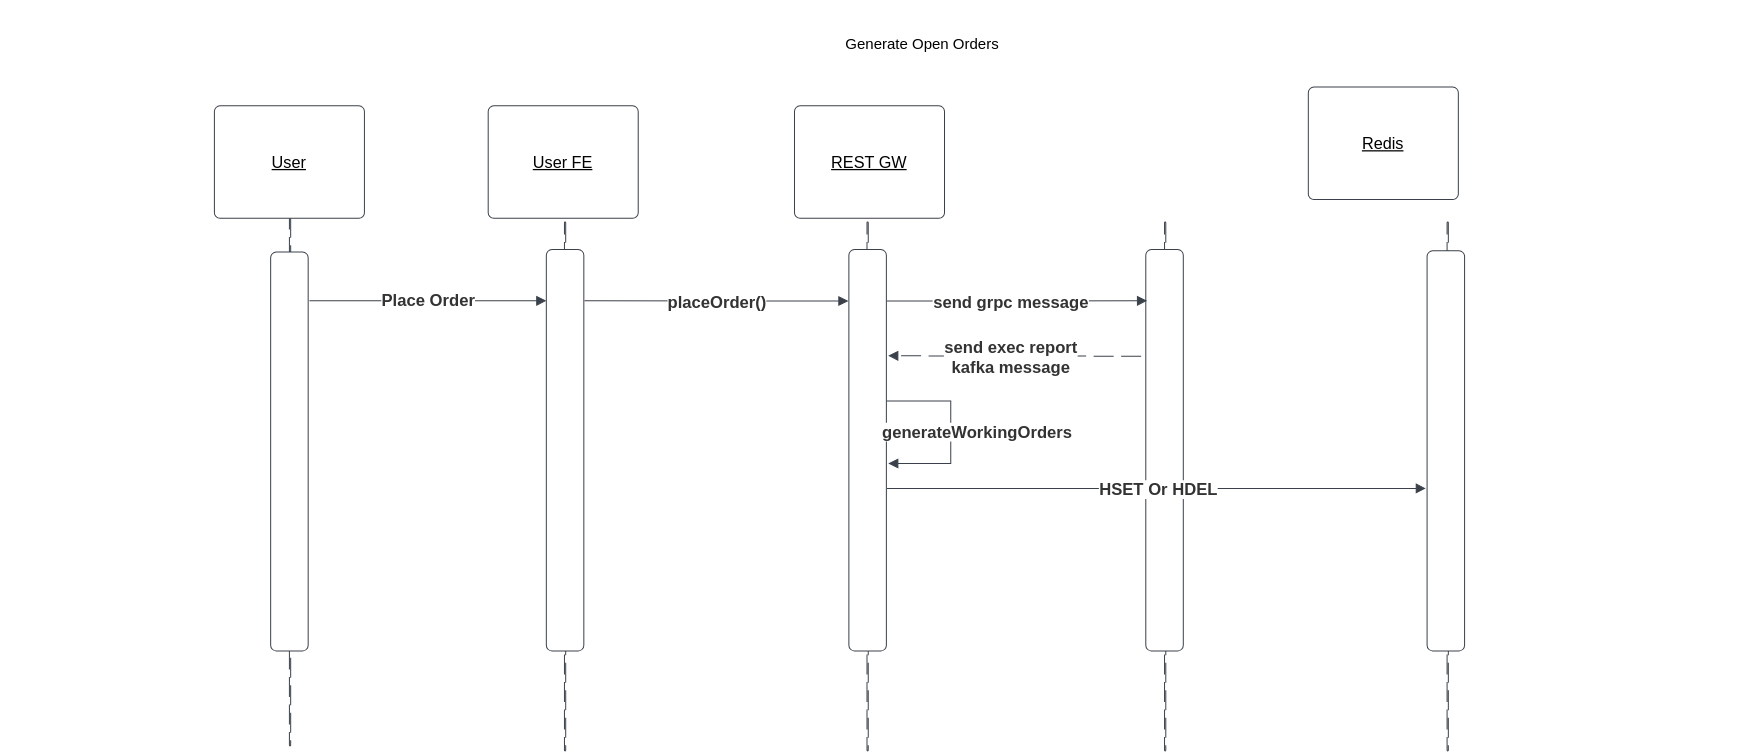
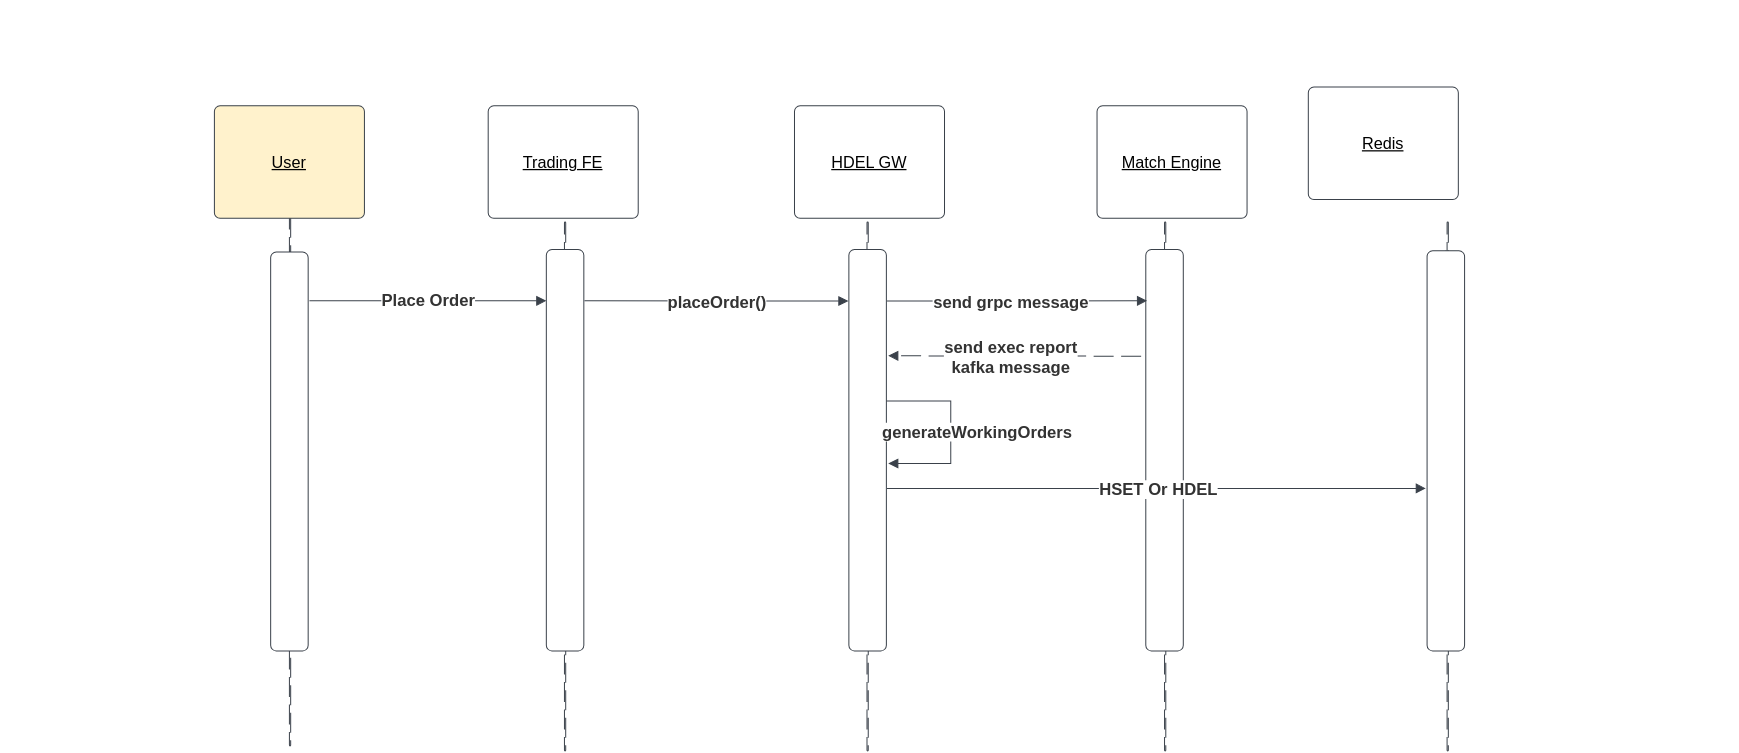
  <mxCell id="0" />
  <mxCell id="1" parent="0" />
  <mxCell id="2" value="" style="html=1;overflow=block;blockSpacing=1;whiteSpace=wrap;fontSize=13;spacing=0;strokeColor=#3a414a;strokeOpacity=100;rounded=1;absoluteArcSize=1;arcSize=9;rotation=-270;dashed=1;fixDash=1;dashPattern=16 6;strokeWidth=0.8;lucidId=M7NZHTTpDVXx;" vertex="1" parent="1"><mxGeometry x="20" y="384" width="423" height="1" as="geometry" /></mxCell>
- <mxCell id="3" value="User" style="html=1;overflow=block;blockSpacing=1;whiteSpace=wrap;fontSize=13;fontStyle=4;spacing=3.8;strokeColor=#3a414a;strokeOpacity=100;rounded=1;absoluteArcSize=1;arcSize=9;strokeWidth=0.8;lucidId=T8NZlYuJ8EgG;" vertex="1" parent="1"><mxGeometry x="171" y="84" width="120" height="90" as="geometry" /></mxCell>
- <mxCell id="4" value="User FE" style="html=1;overflow=block;blockSpacing=1;whiteSpace=wrap;fontSize=13;fontStyle=4;spacing=3.8;strokeColor=#3a414a;strokeOpacity=100;rounded=1;absoluteArcSize=1;arcSize=9;strokeWidth=0.8;lucidId=18NZU9HDsDMR;" vertex="1" parent="1"><mxGeometry x="390" y="84" width="120" height="90" as="geometry" /></mxCell>
+ <mxCell id="3" value="User" style="html=1;overflow=block;blockSpacing=1;whiteSpace=wrap;fontSize=13;fontStyle=4;spacing=3.8;strokeColor=#3a414a;strokeOpacity=100;rounded=1;absoluteArcSize=1;arcSize=9;strokeWidth=0.8;lucidId=T8NZlYuJ8EgG;fillColor=#fff2cc;" vertex="1" parent="1"><mxGeometry x="171" y="84" width="120" height="90" as="geometry" /></mxCell>
+ <mxCell id="4" value="Trading FE" style="html=1;overflow=block;blockSpacing=1;whiteSpace=wrap;fontSize=13;fontStyle=4;spacing=3.8;strokeColor=#3a414a;strokeOpacity=100;rounded=1;absoluteArcSize=1;arcSize=9;strokeWidth=0.8;lucidId=18NZU9HDsDMR;" vertex="1" parent="1"><mxGeometry x="390" y="84" width="120" height="90" as="geometry" /></mxCell>
+ <mxCell id="5" value="Match Engine" style="html=1;overflow=block;blockSpacing=1;whiteSpace=wrap;fontSize=13;fontStyle=4;spacing=3.8;strokeColor=#3a414a;strokeOpacity=100;rounded=1;absoluteArcSize=1;arcSize=9;strokeWidth=0.8;lucidId=a9NZcL33oLzD;" vertex="1" parent="1"><mxGeometry x="877" y="84" width="120" height="90" as="geometry" /></mxCell>
  <mxCell id="6" value="Redis&lt;br&gt;" style="html=1;overflow=block;blockSpacing=1;whiteSpace=wrap;fontSize=13;fontStyle=4;spacing=3.8;strokeColor=#3a414a;strokeOpacity=100;rounded=1;absoluteArcSize=1;arcSize=9;strokeWidth=0.8;lucidId=l9NZF5u.6GAb;" vertex="1" parent="1"><mxGeometry x="1046" y="69" width="120" height="90" as="geometry" /></mxCell>
- <mxCell id="7" value="REST GW" style="html=1;overflow=block;blockSpacing=1;whiteSpace=wrap;fontSize=13;fontStyle=4;spacing=3.8;strokeColor=#3a414a;strokeOpacity=100;rounded=1;absoluteArcSize=1;arcSize=9;strokeWidth=0.8;lucidId=t9NZKBoNONix;" vertex="1" parent="1"><mxGeometry x="635" y="84" width="120" height="90" as="geometry" /></mxCell>
+ <mxCell id="7" value="HDEL GW" style="html=1;overflow=block;blockSpacing=1;whiteSpace=wrap;fontSize=13;fontStyle=4;spacing=3.8;strokeColor=#3a414a;strokeOpacity=100;rounded=1;absoluteArcSize=1;arcSize=9;strokeWidth=0.8;lucidId=t9NZKBoNONix;" vertex="1" parent="1"><mxGeometry x="635" y="84" width="120" height="90" as="geometry" /></mxCell>
  <mxCell id="8" value="" style="html=1;overflow=block;blockSpacing=1;whiteSpace=wrap;fontSize=13;spacing=0;strokeColor=#3a414a;strokeOpacity=100;rounded=1;absoluteArcSize=1;arcSize=9;rotation=-270;dashed=1;fixDash=1;dashPattern=16 6;strokeWidth=0.8;lucidId=F9NZRKwd~eAH;" vertex="1" parent="1"><mxGeometry x="240" y="388" width="423" height="1" as="geometry" /></mxCell>
  <mxCell id="9" value="" style="html=1;overflow=block;blockSpacing=1;whiteSpace=wrap;fontSize=13;spacing=0;strokeColor=#3a414a;strokeOpacity=100;rounded=1;absoluteArcSize=1;arcSize=9;rotation=-270;dashed=1;fixDash=1;dashPattern=16 6;strokeWidth=0.8;lucidId=H9NZtD7gAKKg;" vertex="1" parent="1"><mxGeometry x="720" y="388" width="423" height="1" as="geometry" /></mxCell>
  <mxCell id="10" value="" style="html=1;overflow=block;blockSpacing=1;whiteSpace=wrap;fontSize=13;spacing=0;strokeColor=#3a414a;strokeOpacity=100;rounded=1;absoluteArcSize=1;arcSize=9;rotation=-270;dashed=1;fixDash=1;dashPattern=16 6;strokeWidth=0.8;lucidId=Q9NZzyseHX5v;" vertex="1" parent="1"><mxGeometry x="946" y="388" width="423" height="1" as="geometry" /></mxCell>
  <mxCell id="11" value="" style="html=1;overflow=block;blockSpacing=1;whiteSpace=wrap;fontSize=13;spacing=0;strokeColor=#3a414a;strokeOpacity=100;rounded=1;absoluteArcSize=1;arcSize=9;rotation=-270;dashed=1;fixDash=1;dashPattern=16 6;strokeWidth=0.8;lucidId=S9NZI5xLkPNC;" vertex="1" parent="1"><mxGeometry x="482" y="388" width="423" height="1" as="geometry" /></mxCell>
  <mxCell id="12" value="" style="html=1;overflow=block;blockSpacing=1;whiteSpace=wrap;fontSize=13;spacing=0;strokeColor=#3a414a;strokeOpacity=100;rounded=1;absoluteArcSize=1;arcSize=9;strokeWidth=0.8;lucidId=19NZhl3rATCA;" vertex="1" parent="1"><mxGeometry x="216" y="201" width="30" height="319" as="geometry" /></mxCell>
  <mxCell id="13" value="" style="html=1;jettySize=18;whiteSpace=wrap;fontSize=13;strokeColor=#3a414a;strokeOpacity=100;strokeWidth=0.8;rounded=0;startArrow=none;endArrow=block;endFill=1;entryX=0.05;entryY=0.059;entryPerimeter=0;lucidId=g-NZMRchMd7d;entryDx=0;entryDy=0;" edge="1" parent="1"><mxGeometry width="100" height="100" relative="1" as="geometry"><Array as="points" /><mxPoint x="247" y="240" as="sourcePoint" /><mxPoint x="436.5" y="239.999" as="targetPoint" /></mxGeometry></mxCell>
  <mxCell id="14" value="Place Order" style="text;html=1;resizable=0;labelBackgroundColor=default;align=center;verticalAlign=middle;fontStyle=1;fontColor=#333333;fontSize=13.3;" vertex="1" parent="13"><mxGeometry relative="1" as="geometry"><mxPoint as="offset" /></mxGeometry></mxCell>
  <mxCell id="15" value="" style="html=1;overflow=block;blockSpacing=1;whiteSpace=wrap;fontSize=13;spacing=0;strokeColor=#3a414a;strokeOpacity=100;rounded=1;absoluteArcSize=1;arcSize=9;strokeWidth=0.8;lucidId=p-NZh3E1zH06;" vertex="1" parent="1"><mxGeometry x="436.5" y="199" width="30" height="321" as="geometry" /></mxCell>
  <mxCell id="16" value="" style="html=1;overflow=block;blockSpacing=1;whiteSpace=wrap;fontSize=13;spacing=0;strokeColor=#3a414a;strokeOpacity=100;rounded=1;absoluteArcSize=1;arcSize=9;strokeWidth=0.8;lucidId=Y-NZVu-vQOem;" vertex="1" parent="1"><mxGeometry x="678.5" y="199" width="30" height="321" as="geometry" /></mxCell>
  <mxCell id="17" value="" style="html=1;jettySize=18;whiteSpace=wrap;fontSize=13;strokeColor=#3a414a;strokeOpacity=100;strokeWidth=0.8;rounded=0;startArrow=none;endArrow=block;endFill=1;entryX=-0.012;entryY=0.128;entryPerimeter=0;lucidId=--NZR8_Uenr~;" edge="1" parent="1" target="16"><mxGeometry width="100" height="100" relative="1" as="geometry"><Array as="points" /><mxPoint x="467" y="240" as="sourcePoint" /></mxGeometry></mxCell>
  <mxCell id="18" value="placeOrder()" style="text;html=1;resizable=0;labelBackgroundColor=default;align=center;verticalAlign=middle;fontStyle=1;fontColor=#333333;fontSize=13.3;" vertex="1" parent="17"><mxGeometry relative="1" as="geometry"><mxPoint as="offset" /></mxGeometry></mxCell>
  <mxCell id="19" value="" style="html=1;overflow=block;blockSpacing=1;whiteSpace=wrap;fontSize=13;spacing=0;strokeColor=#3a414a;strokeOpacity=100;rounded=1;absoluteArcSize=1;arcSize=9;strokeWidth=0.8;lucidId=c~NZ66zwnHVi;" vertex="1" parent="1"><mxGeometry x="916" y="199" width="30" height="321" as="geometry" /></mxCell>
  <mxCell id="20" style="edgeStyle=orthogonalEdgeStyle;rounded=0;orthogonalLoop=1;jettySize=auto;html=1;exitX=0.5;exitY=0;exitDx=0;exitDy=0;" edge="1" parent="1" source="21"><mxGeometry relative="1" as="geometry"><mxPoint x="1156" y="210" as="targetPoint" /></mxGeometry></mxCell>
  <mxCell id="21" value="" style="html=1;overflow=block;blockSpacing=1;whiteSpace=wrap;fontSize=13;spacing=0;strokeColor=#3a414a;strokeOpacity=100;rounded=1;absoluteArcSize=1;arcSize=9;strokeWidth=0.8;lucidId=Q~NZrVW1zLrD;" vertex="1" parent="1"><mxGeometry x="1141" y="200" width="30" height="320" as="geometry" /></mxCell>
  <mxCell id="22" value="" style="html=1;jettySize=18;whiteSpace=wrap;fontSize=13;strokeColor=#3a414a;strokeOpacity=100;strokeWidth=0.8;rounded=0;startArrow=none;endArrow=block;endFill=1;exitX=1.017;exitY=0.128;exitPerimeter=0;lucidId=6cOZZF8WiXqJ;exitDx=0;exitDy=0;" edge="1" parent="1" source="16"><mxGeometry width="100" height="100" relative="1" as="geometry"><Array as="points" /><mxPoint x="917" y="240" as="targetPoint" /></mxGeometry></mxCell>
  <mxCell id="23" value="send grpc message" style="text;html=1;resizable=0;labelBackgroundColor=default;align=center;verticalAlign=middle;fontStyle=1;fontColor=#333333;fontSize=13.3;" vertex="1" parent="22"><mxGeometry x="-0.742" relative="1" as="geometry"><mxPoint x="71" as="offset" /></mxGeometry></mxCell>
  <mxCell id="24" value="" style="html=1;jettySize=18;whiteSpace=wrap;fontSize=13;strokeColor=#3a414a;strokeOpacity=100;dashed=1;fixDash=1;dashPattern=16 6;strokeWidth=0.8;rounded=0;startArrow=none;endArrow=block;endFill=1;entryX=1.05;entryY=0.374;entryPerimeter=0;lucidId=VaOZTp4riYNy;entryDx=0;entryDy=0;exitX=-0.124;exitY=0.375;exitDx=0;exitDy=0;exitPerimeter=0;" edge="1" parent="1"><mxGeometry width="100" height="100" relative="1" as="geometry"><Array as="points" /><mxPoint x="912.28" y="284.275" as="sourcePoint" /><mxPoint x="710" y="283.954" as="targetPoint" /></mxGeometry></mxCell>
  <mxCell id="25" value="send exec report &lt;br&gt;kafka message" style="text;html=1;resizable=0;labelBackgroundColor=default;align=center;verticalAlign=middle;fontStyle=1;fontColor=#333333;fontSize=13.3;" vertex="1" parent="24"><mxGeometry x="-0.637" relative="1" as="geometry"><mxPoint x="-68" as="offset" /></mxGeometry></mxCell>
  <mxCell id="26" value="" style="html=1;jettySize=18;whiteSpace=wrap;fontSize=13;strokeColor=#3a414a;strokeOpacity=100;strokeWidth=0.8;rounded=0;startArrow=none;endArrow=block;endFill=1;entryX=1.05;entryY=0.533;entryPerimeter=0;lucidId=--NZR8_Uenr~;entryDx=0;entryDy=0;" edge="1" parent="1" target="16"><mxGeometry width="100" height="100" relative="1" as="geometry"><Array as="points"><mxPoint x="760" y="320" /><mxPoint x="760" y="370" /></Array><mxPoint x="708.5" y="320" as="sourcePoint" /><mxPoint x="919.5" y="320" as="targetPoint" /></mxGeometry></mxCell>
  <mxCell id="27" value="generateWorkingOrders" style="text;html=1;resizable=0;labelBackgroundColor=default;align=center;verticalAlign=middle;fontStyle=1;fontColor=#333333;fontSize=13.3;" vertex="1" parent="26"><mxGeometry relative="1" as="geometry"><mxPoint x="20" as="offset" /></mxGeometry></mxCell>
  <mxCell id="28" value="" style="html=1;jettySize=18;whiteSpace=wrap;fontSize=13;strokeColor=#3a414a;strokeOpacity=100;strokeWidth=0.8;rounded=0;startArrow=none;endArrow=block;endFill=1;lucidId=--NZR8_Uenr~;" edge="1" parent="1"><mxGeometry width="100" height="100" relative="1" as="geometry"><Array as="points" /><mxPoint x="709" y="390" as="sourcePoint" /><mxPoint x="1140" y="390" as="targetPoint" /></mxGeometry></mxCell>
  <mxCell id="29" value="HSET&amp;nbsp;Or HDEL" style="text;html=1;resizable=0;labelBackgroundColor=default;align=center;verticalAlign=middle;fontStyle=1;fontColor=#333333;fontSize=13.3;" vertex="1" parent="28"><mxGeometry relative="1" as="geometry"><mxPoint as="offset" /></mxGeometry></mxCell>
- <mxCell id="30" value="Generate Open Orders" style="text;strokeColor=none;align=center;fillColor=none;html=1;verticalAlign=middle;whiteSpace=wrap;rounded=0;" vertex="1" parent="1"><mxGeometry x="616" y="20" width="243" height="30" as="geometry" /></mxCell>
